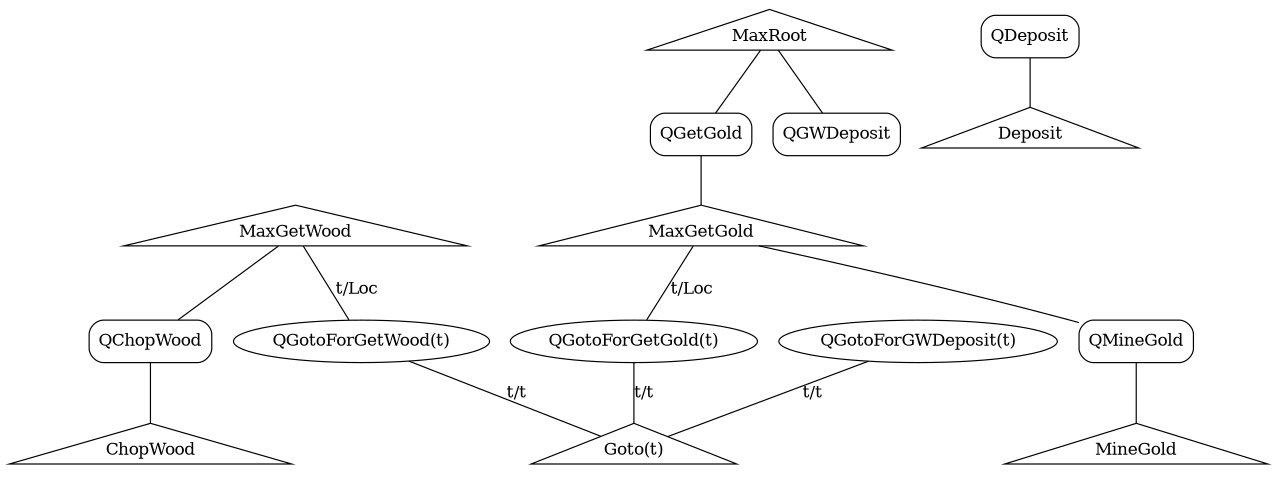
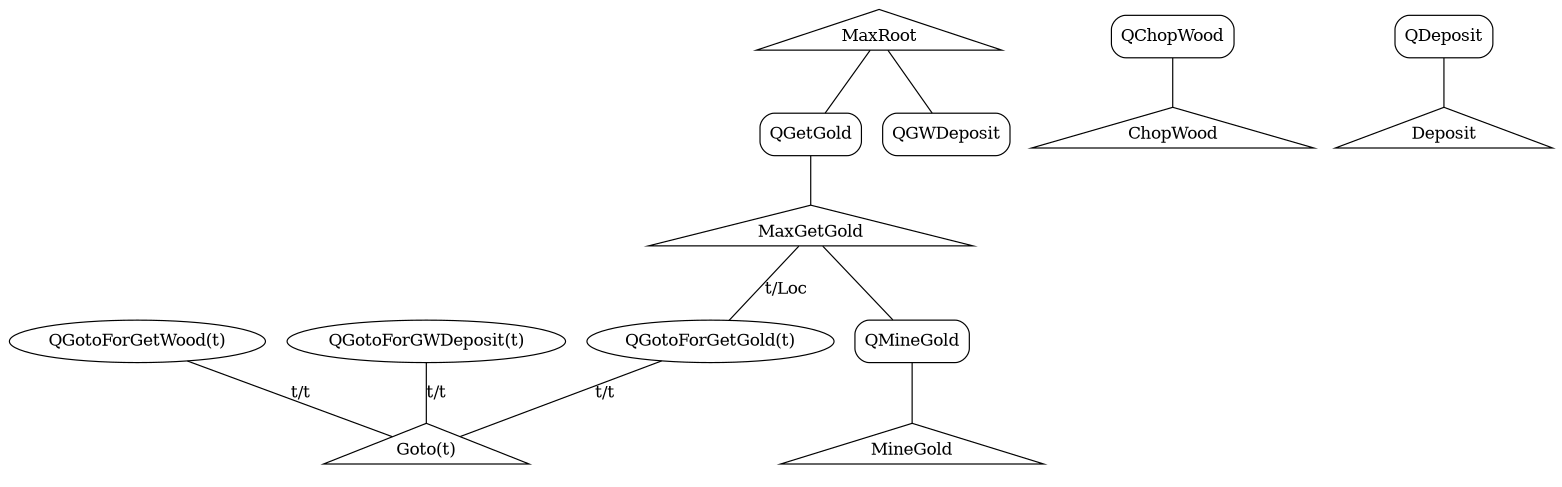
  graph {
    node [shape=triangle]
    QGetGold [shape=Mrecord]
    MaxRoot
    QGWDeposit [shape=Mrecord]
    MaxGetGold
    n5 [label="QGotoForGetGold(t)" shape=""]
    QMineGold [shape=Mrecord]
    n7 [label="Goto(t)"]
    MineGold
    n9 [label="QGotoForGetWood(t)" shape=""]
-   MaxGetWood
    QChopWood [shape=Mrecord]
    ChopWood
    n13 [label="QGotoForGWDeposit(t)" shape=""]
    QDeposit [shape=Mrecord]
    Deposit
    QGetGold -- MaxGetGold
    MaxRoot -- QGetGold
    MaxRoot -- QGWDeposit
    MaxGetGold -- n5 [label="t/Loc"]
    MaxGetGold -- QMineGold
    n5 -- n7 [label="t/t"]
    QMineGold -- MineGold
    n9 -- n7 [label="t/t"]
-   MaxGetWood -- n9 [label="t/Loc"]
-   MaxGetWood -- QChopWood
    QChopWood -- ChopWood
    n13 -- n7 [label="t/t"]
    QDeposit -- Deposit
  }
